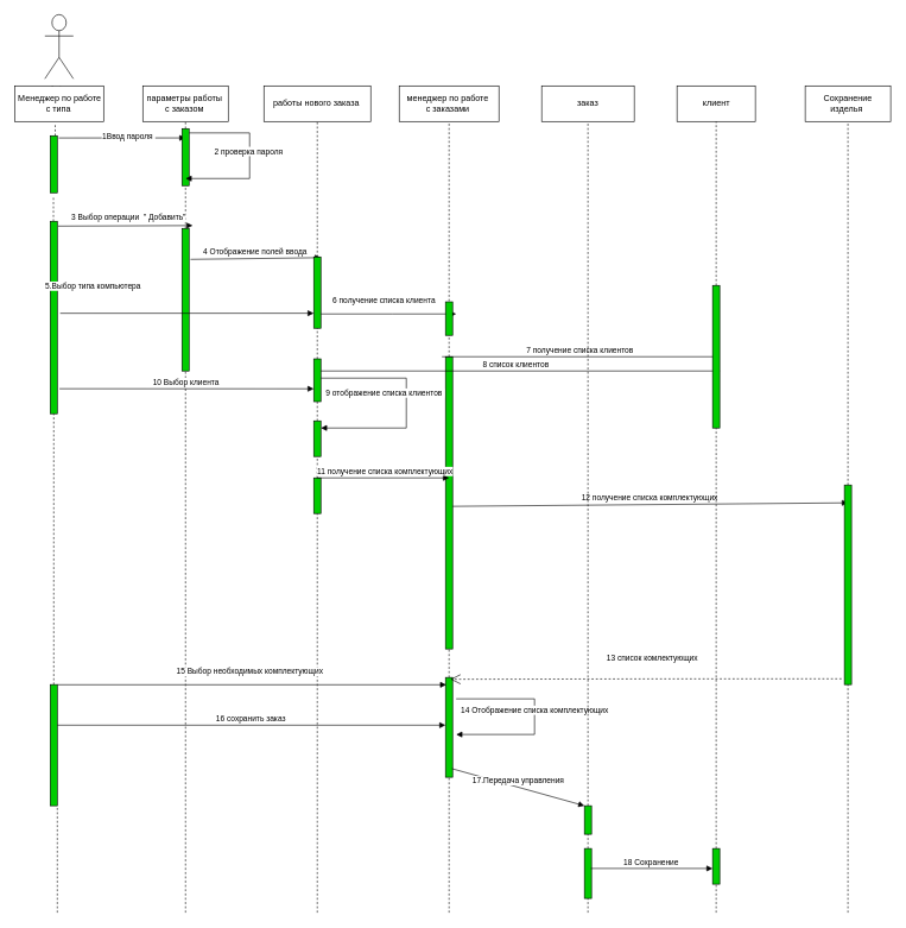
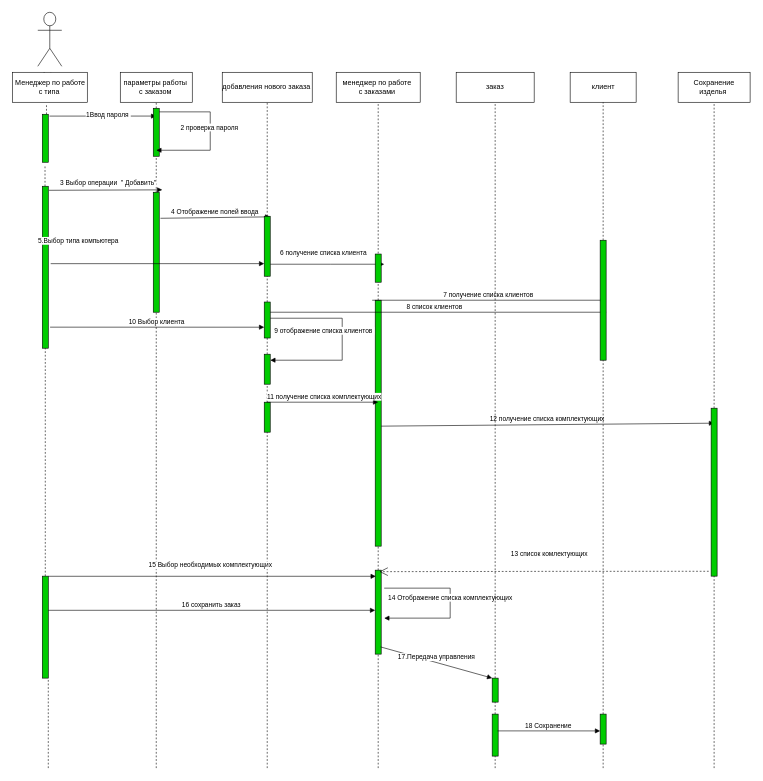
  <mxCell id="0" />
  <mxCell id="1" parent="0" />
  <mxCell id="2" value="Actor" style="shape=umlActor;verticalLabelPosition=bottom;verticalAlign=top;html=1;outlineConnect=0;" parent="1" vertex="1"><mxGeometry x="62.5" y="20" width="40" height="90" as="geometry" /></mxCell>
  <mxCell id="3" value="Менеджер по работе&lt;br&gt;с типа&amp;nbsp;" style="html=1;" parent="1" vertex="1"><mxGeometry x="20" y="120" width="125" height="50" as="geometry" /></mxCell>
  <mxCell id="4" value="параметры работы&amp;nbsp;&lt;br&gt;с заказом&amp;nbsp;" style="html=1;" parent="1" vertex="1"><mxGeometry x="200" y="120" width="120" height="50" as="geometry" /></mxCell>
- <mxCell id="5" value="работы нового заказа&amp;nbsp;" style="html=1;" parent="1" vertex="1"><mxGeometry x="370" y="120" width="150" height="50" as="geometry" /></mxCell>
+ <mxCell id="5" value="добавления нового заказа&amp;nbsp;" style="html=1;" parent="1" vertex="1"><mxGeometry x="370" y="120" width="150" height="50" as="geometry" /></mxCell>
  <mxCell id="6" value="менеджер по работе&amp;nbsp;&lt;br&gt;с заказами&amp;nbsp;" style="rounded=0;whiteSpace=wrap;html=1;" parent="1" vertex="1"><mxGeometry x="560" y="120" width="140" height="50" as="geometry" /></mxCell>
  <mxCell id="7" value="заказ" style="rounded=0;whiteSpace=wrap;html=1;" parent="1" vertex="1"><mxGeometry x="760" y="120" width="130" height="50" as="geometry" /></mxCell>
  <mxCell id="8" value="клиент" style="html=1;" parent="1" vertex="1"><mxGeometry x="950" y="120" width="110" height="50" as="geometry" /></mxCell>
  <mxCell id="9" value="Сохранение изделья&amp;nbsp;" style="rounded=0;whiteSpace=wrap;html=1;" parent="1" vertex="1"><mxGeometry x="1130" y="120" width="120" height="50" as="geometry" /></mxCell>
  <mxCell id="10" value="" style="endArrow=none;dashed=1;html=1;rounded=0;entryX=0.456;entryY=1.08;entryDx=0;entryDy=0;entryPerimeter=0;startArrow=none;" parent="1" source="16" target="3" edge="1"><mxGeometry width="50" height="50" relative="1" as="geometry"><mxPoint x="77" y="630" as="sourcePoint" /><mxPoint x="680" y="280" as="targetPoint" /></mxGeometry></mxCell>
  <mxCell id="11" value="" style="endArrow=none;dashed=1;html=1;rounded=0;entryX=0.5;entryY=1;entryDx=0;entryDy=0;startArrow=none;" parent="1" source="19" target="4" edge="1"><mxGeometry width="50" height="50" relative="1" as="geometry"><mxPoint x="260" y="630" as="sourcePoint" /><mxPoint x="680" y="280" as="targetPoint" /></mxGeometry></mxCell>
  <mxCell id="12" value="" style="endArrow=none;dashed=1;html=1;rounded=0;entryX=0.5;entryY=1;entryDx=0;entryDy=0;startArrow=none;" parent="1" source="29" target="5" edge="1"><mxGeometry width="50" height="50" relative="1" as="geometry"><mxPoint x="450" y="640" as="sourcePoint" /><mxPoint x="680" y="280" as="targetPoint" /></mxGeometry></mxCell>
  <mxCell id="13" value="" style="endArrow=none;dashed=1;html=1;rounded=0;entryX=0.5;entryY=1;entryDx=0;entryDy=0;startArrow=none;" parent="1" source="33" target="6" edge="1"><mxGeometry width="50" height="50" relative="1" as="geometry"><mxPoint x="630" y="800" as="sourcePoint" /><mxPoint x="680" y="280" as="targetPoint" /></mxGeometry></mxCell>
  <mxCell id="14" value="" style="endArrow=none;dashed=1;html=1;rounded=0;entryX=0.5;entryY=1;entryDx=0;entryDy=0;startArrow=none;" parent="1" source="58" target="8" edge="1"><mxGeometry width="50" height="50" relative="1" as="geometry"><mxPoint x="1010" y="1280" as="sourcePoint" /><mxPoint x="680" y="280" as="targetPoint" /></mxGeometry></mxCell>
  <mxCell id="15" value="" style="endArrow=none;dashed=1;html=1;rounded=0;entryX=0.5;entryY=1;entryDx=0;entryDy=0;" parent="1" target="9" edge="1"><mxGeometry width="50" height="50" relative="1" as="geometry"><mxPoint x="1190" y="1280" as="sourcePoint" /><mxPoint x="680" y="280" as="targetPoint" /></mxGeometry></mxCell>
  <mxCell id="16" value="" style="html=1;points=[];perimeter=orthogonalPerimeter;fillColor=#00CC00;" parent="1" vertex="1"><mxGeometry x="70" y="190" width="10" height="80" as="geometry" /></mxCell>
  <mxCell id="17" value="" style="endArrow=none;dashed=1;html=1;rounded=0;entryX=0.456;entryY=1.08;entryDx=0;entryDy=0;entryPerimeter=0;startArrow=none;" parent="1" source="22" target="16" edge="1"><mxGeometry width="50" height="50" relative="1" as="geometry"><mxPoint x="77" y="630" as="sourcePoint" /><mxPoint x="77" y="174" as="targetPoint" /></mxGeometry></mxCell>
  <mxCell id="18" value="1Ввод пароля&amp;nbsp;" style="html=1;verticalAlign=bottom;endArrow=block;rounded=0;exitX=1.2;exitY=0.038;exitDx=0;exitDy=0;exitPerimeter=0;" parent="1" source="16" edge="1"><mxGeometry x="0.101" y="-7" width="80" relative="1" as="geometry"><mxPoint x="620" y="300" as="sourcePoint" /><mxPoint x="260" y="193" as="targetPoint" /><Array as="points" /><mxPoint as="offset" /></mxGeometry></mxCell>
  <mxCell id="19" value="" style="html=1;points=[];perimeter=orthogonalPerimeter;fillColor=#00CC00;" parent="1" vertex="1"><mxGeometry x="255" y="180" width="10" height="80" as="geometry" /></mxCell>
  <mxCell id="20" value="" style="endArrow=none;dashed=1;html=1;rounded=0;entryX=0.5;entryY=1;entryDx=0;entryDy=0;startArrow=none;" parent="1" source="25" target="19" edge="1"><mxGeometry width="50" height="50" relative="1" as="geometry"><mxPoint x="260" y="630" as="sourcePoint" /><mxPoint x="260" y="170" as="targetPoint" /></mxGeometry></mxCell>
  <mxCell id="21" value="2 проверка пароля&amp;nbsp;" style="html=1;verticalAlign=bottom;endArrow=block;rounded=0;exitX=1;exitY=0.075;exitDx=0;exitDy=0;exitPerimeter=0;" parent="1" source="19" edge="1"><mxGeometry width="80" relative="1" as="geometry"><mxPoint x="620" y="300" as="sourcePoint" /><mxPoint x="260" y="250" as="targetPoint" /><Array as="points"><mxPoint x="350" y="186" /><mxPoint x="350" y="250" /><mxPoint x="260" y="250" /></Array></mxGeometry></mxCell>
  <mxCell id="22" value="" style="html=1;points=[];perimeter=orthogonalPerimeter;fillColor=#00CC00;" parent="1" vertex="1"><mxGeometry x="70" y="310" width="10" height="270" as="geometry" /></mxCell>
  <mxCell id="23" value="" style="endArrow=none;dashed=1;html=1;rounded=0;startArrow=none;" parent="1" source="51" edge="1"><mxGeometry width="50" height="50" relative="1" as="geometry"><mxPoint x="80" y="1120" as="sourcePoint" /><mxPoint x="75" y="580" as="targetPoint" /></mxGeometry></mxCell>
  <mxCell id="24" value="3 Выбор операции&amp;nbsp; &quot; Добавить&quot;" style="html=1;verticalAlign=bottom;endArrow=block;rounded=0;exitX=1.1;exitY=0.025;exitDx=0;exitDy=0;exitPerimeter=0;" parent="1" source="22" edge="1"><mxGeometry x="0.048" y="2" width="80" relative="1" as="geometry"><mxPoint x="30" y="290" as="sourcePoint" /><mxPoint x="270" y="316" as="targetPoint" /><mxPoint as="offset" /></mxGeometry></mxCell>
  <mxCell id="25" value="" style="html=1;points=[];perimeter=orthogonalPerimeter;fillColor=#00CC00;" parent="1" vertex="1"><mxGeometry x="255" y="320" width="10" height="200" as="geometry" /></mxCell>
  <mxCell id="26" value="" style="endArrow=none;dashed=1;html=1;rounded=0;entryX=0.5;entryY=1;entryDx=0;entryDy=0;" parent="1" target="25" edge="1"><mxGeometry width="50" height="50" relative="1" as="geometry"><mxPoint x="260" y="1280" as="sourcePoint" /><mxPoint x="260" y="260" as="targetPoint" /></mxGeometry></mxCell>
  <mxCell id="27" value="4 Отображение полей ввода&amp;nbsp;" style="html=1;verticalAlign=bottom;endArrow=block;rounded=0;exitX=1.2;exitY=0.217;exitDx=0;exitDy=0;exitPerimeter=0;entryX=1;entryY=0.01;entryDx=0;entryDy=0;entryPerimeter=0;" parent="1" source="25" edge="1" target="29"><mxGeometry width="80" relative="1" as="geometry"><mxPoint x="620" y="500" as="sourcePoint" /><mxPoint x="450" y="359" as="targetPoint" /></mxGeometry></mxCell>
  <mxCell id="28" value="5.Выбор типа компьютера" style="html=1;verticalAlign=bottom;endArrow=block;rounded=0;exitX=1.4;exitY=0.478;exitDx=0;exitDy=0;exitPerimeter=0;entryX=0;entryY=0.79;entryDx=0;entryDy=0;entryPerimeter=0;" parent="1" source="22" edge="1" target="29"><mxGeometry x="-0.742" y="29" width="80" relative="1" as="geometry"><mxPoint x="620" y="500" as="sourcePoint" /><mxPoint x="460" y="440" as="targetPoint" /><mxPoint as="offset" /></mxGeometry></mxCell>
  <mxCell id="29" value="" style="html=1;points=[];perimeter=orthogonalPerimeter;fillColor=#00CC00;" parent="1" vertex="1"><mxGeometry x="440" y="360" width="10" height="100" as="geometry" /></mxCell>
  <mxCell id="30" value="" style="endArrow=none;dashed=1;html=1;rounded=0;entryX=0.5;entryY=1;entryDx=0;entryDy=0;startArrow=none;" parent="1" source="37" target="29" edge="1"><mxGeometry width="50" height="50" relative="1" as="geometry"><mxPoint x="445" y="640" as="sourcePoint" /><mxPoint x="445" y="170" as="targetPoint" /></mxGeometry></mxCell>
  <mxCell id="31" value="6 получение списка клиента&amp;nbsp;" style="html=1;verticalAlign=bottom;endArrow=block;rounded=0;" parent="1" source="29" edge="1"><mxGeometry x="-0.053" y="10" width="80" relative="1" as="geometry"><mxPoint x="620" y="500" as="sourcePoint" /><mxPoint x="640" y="440" as="targetPoint" /><Array as="points"><mxPoint x="550" y="440" /></Array><mxPoint as="offset" /></mxGeometry></mxCell>
  <mxCell id="32" value="" style="html=1;points=[];perimeter=orthogonalPerimeter;fillColor=#00CC00;" parent="1" vertex="1"><mxGeometry x="625" y="423" width="10" height="47" as="geometry" /></mxCell>
  <mxCell id="33" value="" style="html=1;points=[];perimeter=orthogonalPerimeter;fillColor=#00CC00;" parent="1" vertex="1"><mxGeometry x="625" y="500" width="10" height="410" as="geometry" /></mxCell>
  <mxCell id="34" value="" style="endArrow=none;dashed=1;html=1;rounded=0;entryX=0.5;entryY=1;entryDx=0;entryDy=0;startArrow=none;" parent="1" target="33" edge="1"><mxGeometry width="50" height="50" relative="1" as="geometry"><mxPoint x="630" y="1280" as="sourcePoint" /><mxPoint x="630" y="170" as="targetPoint" /></mxGeometry></mxCell>
  <mxCell id="35" value="7 получение списка клиентов&amp;nbsp;" style="html=1;verticalAlign=bottom;endArrow=block;rounded=0;" parent="1" edge="1"><mxGeometry width="80" relative="1" as="geometry"><mxPoint x="620" y="500" as="sourcePoint" /><mxPoint x="1010" y="500" as="targetPoint" /></mxGeometry></mxCell>
  <mxCell id="36" value="8 список клиентов&amp;nbsp;" style="html=1;verticalAlign=bottom;endArrow=block;rounded=0;" parent="1" edge="1"><mxGeometry width="80" relative="1" as="geometry"><mxPoint x="1010" y="520" as="sourcePoint" /><mxPoint x="440" y="520" as="targetPoint" /></mxGeometry></mxCell>
  <mxCell id="37" value="" style="html=1;points=[];perimeter=orthogonalPerimeter;fillColor=#00CC00;" parent="1" vertex="1"><mxGeometry x="440" y="503" width="10" height="60" as="geometry" /></mxCell>
  <mxCell id="38" value="" style="endArrow=none;dashed=1;html=1;rounded=0;entryX=0.5;entryY=1;entryDx=0;entryDy=0;startArrow=none;" parent="1" source="40" target="37" edge="1"><mxGeometry width="50" height="50" relative="1" as="geometry"><mxPoint x="445" y="640" as="sourcePoint" /><mxPoint x="445" y="460" as="targetPoint" /></mxGeometry></mxCell>
  <mxCell id="39" value="9 отображение списка клиентов&amp;nbsp;" style="html=1;verticalAlign=bottom;endArrow=block;rounded=0;exitX=1;exitY=0.45;exitDx=0;exitDy=0;exitPerimeter=0;" parent="1" source="37" edge="1"><mxGeometry x="-0.032" y="-30" width="80" relative="1" as="geometry"><mxPoint x="620" y="500" as="sourcePoint" /><mxPoint x="450" y="600" as="targetPoint" /><Array as="points"><mxPoint x="570" y="530" /><mxPoint x="570" y="600" /></Array><mxPoint as="offset" /></mxGeometry></mxCell>
  <mxCell id="40" value="" style="html=1;points=[];perimeter=orthogonalPerimeter;fillColor=#00CC00;" parent="1" vertex="1"><mxGeometry x="440" y="590" width="10" height="50" as="geometry" /></mxCell>
  <mxCell id="41" value="" style="endArrow=none;dashed=1;html=1;rounded=0;entryX=0.5;entryY=1;entryDx=0;entryDy=0;startArrow=none;" parent="1" source="43" target="40" edge="1"><mxGeometry width="50" height="50" relative="1" as="geometry"><mxPoint x="445" y="800" as="sourcePoint" /><mxPoint x="445" y="563" as="targetPoint" /></mxGeometry></mxCell>
  <mxCell id="42" value="10 Выбор клиента&amp;nbsp;" style="html=1;verticalAlign=bottom;endArrow=block;rounded=0;exitX=1.3;exitY=0.87;exitDx=0;exitDy=0;exitPerimeter=0;" parent="1" source="22" edge="1"><mxGeometry width="80" relative="1" as="geometry"><mxPoint x="620" y="500" as="sourcePoint" /><mxPoint x="440" y="545" as="targetPoint" /><Array as="points" /></mxGeometry></mxCell>
  <mxCell id="43" value="" style="html=1;points=[];perimeter=orthogonalPerimeter;fillColor=#00CC00;" parent="1" vertex="1"><mxGeometry x="440" y="670" width="10" height="50" as="geometry" /></mxCell>
  <mxCell id="44" value="" style="endArrow=none;dashed=1;html=1;rounded=0;entryX=0.5;entryY=1;entryDx=0;entryDy=0;" parent="1" target="43" edge="1"><mxGeometry width="50" height="50" relative="1" as="geometry"><mxPoint x="445" y="1280" as="sourcePoint" /><mxPoint x="445" y="640" as="targetPoint" /></mxGeometry></mxCell>
  <mxCell id="45" value="11 получение списка комплектующих" style="html=1;verticalAlign=bottom;endArrow=block;rounded=0;exitX=0.4;exitY=0;exitDx=0;exitDy=0;exitPerimeter=0;" parent="1" source="43" edge="1"><mxGeometry x="0.032" width="80" relative="1" as="geometry"><mxPoint x="620" y="670" as="sourcePoint" /><mxPoint x="630" y="670" as="targetPoint" /><mxPoint as="offset" /></mxGeometry></mxCell>
  <mxCell id="46" value="12 получение списка комплектующих&amp;nbsp;" style="html=1;verticalAlign=bottom;endArrow=block;rounded=0;exitX=1;exitY=0.512;exitDx=0;exitDy=0;exitPerimeter=0;" parent="1" source="33" edge="1"><mxGeometry width="80" relative="1" as="geometry"><mxPoint x="620" y="570" as="sourcePoint" /><mxPoint x="1190" y="705" as="targetPoint" /></mxGeometry></mxCell>
  <mxCell id="47" value="" style="html=1;points=[];perimeter=orthogonalPerimeter;fillColor=#00CC00;" parent="1" vertex="1"><mxGeometry x="1185" y="680" width="10" height="280" as="geometry" /></mxCell>
  <mxCell id="48" value="" style="html=1;points=[];perimeter=orthogonalPerimeter;fillColor=#00CC00;" parent="1" vertex="1"><mxGeometry x="625" y="950" width="10" height="140" as="geometry" /></mxCell>
  <mxCell id="49" value="13 список комлектующих" style="endArrow=open;endSize=12;dashed=1;html=1;rounded=0;entryX=0.7;entryY=0.018;entryDx=0;entryDy=0;entryPerimeter=0;exitX=-0.4;exitY=0.971;exitDx=0;exitDy=0;exitPerimeter=0;" parent="1" source="47" target="48" edge="1"><mxGeometry x="-0.032" y="-29" width="160" relative="1" as="geometry"><mxPoint x="580" y="870" as="sourcePoint" /><mxPoint x="740" y="870" as="targetPoint" /><Array as="points"><mxPoint x="920" y="952" /></Array><mxPoint as="offset" /></mxGeometry></mxCell>
  <mxCell id="50" value="14 Отображение списка комплектующих" style="html=1;verticalAlign=bottom;endArrow=block;rounded=0;" parent="1" edge="1"><mxGeometry width="80" relative="1" as="geometry"><mxPoint x="640" y="980" as="sourcePoint" /><mxPoint x="640" y="1030" as="targetPoint" /><Array as="points"><mxPoint x="750" y="980" /><mxPoint x="750" y="1030" /></Array></mxGeometry></mxCell>
  <mxCell id="51" value="" style="html=1;points=[];perimeter=orthogonalPerimeter;fillColor=#00CC00;" parent="1" vertex="1"><mxGeometry x="70" y="960" width="10" height="170" as="geometry" /></mxCell>
  <mxCell id="52" value="" style="endArrow=none;dashed=1;html=1;rounded=0;" parent="1" target="51" edge="1"><mxGeometry width="50" height="50" relative="1" as="geometry"><mxPoint x="80" y="1280" as="sourcePoint" /><mxPoint x="75" y="580" as="targetPoint" /></mxGeometry></mxCell>
  <mxCell id="53" value="15 Выбор необходимых комплектующих" style="html=1;verticalAlign=bottom;endArrow=block;rounded=0;entryX=0.1;entryY=0.073;entryDx=0;entryDy=0;entryPerimeter=0;" parent="1" source="51" target="48" edge="1"><mxGeometry x="-0.011" y="9" width="80" relative="1" as="geometry"><mxPoint x="90" y="880" as="sourcePoint" /><mxPoint x="700" y="870" as="targetPoint" /><mxPoint as="offset" /></mxGeometry></mxCell>
  <mxCell id="54" value="16 сохранить заказ&amp;nbsp;" style="html=1;verticalAlign=bottom;endArrow=block;rounded=0;exitX=1;exitY=0.335;exitDx=0;exitDy=0;exitPerimeter=0;" parent="1" source="51" target="48" edge="1"><mxGeometry width="80" relative="1" as="geometry"><mxPoint x="620" y="870" as="sourcePoint" /><mxPoint x="700" y="870" as="targetPoint" /></mxGeometry></mxCell>
  <mxCell id="55" value="" style="endArrow=none;dashed=1;html=1;rounded=0;entryX=0.5;entryY=1;entryDx=0;entryDy=0;startArrow=none;" parent="1" source="56" target="7" edge="1"><mxGeometry width="50" height="50" relative="1" as="geometry"><mxPoint x="830" y="1280" as="sourcePoint" /><mxPoint x="680" y="350" as="targetPoint" /></mxGeometry></mxCell>
  <mxCell id="56" value="" style="html=1;points=[];perimeter=orthogonalPerimeter;fillColor=#00CC00;" parent="1" vertex="1"><mxGeometry x="820" y="1130" width="10" height="40" as="geometry" /></mxCell>
  <mxCell id="57" value="" style="endArrow=none;dashed=1;html=1;rounded=0;entryX=0.5;entryY=1;entryDx=0;entryDy=0;startArrow=none;" parent="1" source="60" target="56" edge="1"><mxGeometry width="50" height="50" relative="1" as="geometry"><mxPoint x="825" y="1280" as="sourcePoint" /><mxPoint x="825" y="170" as="targetPoint" /></mxGeometry></mxCell>
  <mxCell id="58" value="" style="html=1;points=[];perimeter=orthogonalPerimeter;fillColor=#00CC00;" parent="1" vertex="1"><mxGeometry x="1000" y="400" width="10" height="200" as="geometry" /></mxCell>
  <mxCell id="59" value="" style="endArrow=none;dashed=1;html=1;rounded=0;entryX=0.5;entryY=1;entryDx=0;entryDy=0;startArrow=none;" parent="1" source="63" target="58" edge="1"><mxGeometry width="50" height="50" relative="1" as="geometry"><mxPoint x="1010" y="1280" as="sourcePoint" /><mxPoint x="1005" y="170" as="targetPoint" /></mxGeometry></mxCell>
  <mxCell id="60" value="" style="html=1;points=[];perimeter=orthogonalPerimeter;fillColor=#00CC00;" parent="1" vertex="1"><mxGeometry x="820" y="1190" width="10" height="70" as="geometry" /></mxCell>
  <mxCell id="61" value="" style="endArrow=none;dashed=1;html=1;rounded=0;entryX=0.5;entryY=1;entryDx=0;entryDy=0;" parent="1" target="60" edge="1"><mxGeometry width="50" height="50" relative="1" as="geometry"><mxPoint x="825" y="1280" as="sourcePoint" /><mxPoint x="825" y="1170" as="targetPoint" /></mxGeometry></mxCell>
  <mxCell id="62" value="18 Сохранение&amp;nbsp;" style="html=1;verticalAlign=bottom;endArrow=block;rounded=0;exitX=0.9;exitY=0.083;exitDx=0;exitDy=0;exitPerimeter=0;" parent="1" edge="1"><mxGeometry width="80" relative="1" as="geometry"><mxPoint x="829" y="1217.98" as="sourcePoint" /><mxPoint x="1000" y="1218" as="targetPoint" /></mxGeometry></mxCell>
  <mxCell id="63" value="" style="html=1;points=[];perimeter=orthogonalPerimeter;fillColor=#00CC00;" parent="1" vertex="1"><mxGeometry x="1000" y="1190" width="10" height="50" as="geometry" /></mxCell>
  <mxCell id="64" value="" style="endArrow=none;dashed=1;html=1;rounded=0;entryX=0.5;entryY=1;entryDx=0;entryDy=0;" parent="1" target="63" edge="1"><mxGeometry width="50" height="50" relative="1" as="geometry"><mxPoint x="1005" y="1280" as="sourcePoint" /><mxPoint x="1005" y="600" as="targetPoint" /></mxGeometry></mxCell>
  <mxCell id="65" value="17.Передача управления" style="html=1;verticalAlign=bottom;endArrow=block;rounded=0;exitX=0.9;exitY=0.914;exitDx=0;exitDy=0;exitPerimeter=0;" edge="1" parent="1" source="48" target="56"><mxGeometry width="80" relative="1" as="geometry"><mxPoint x="570" y="950" as="sourcePoint" /><mxPoint x="650" y="950" as="targetPoint" /></mxGeometry></mxCell>
